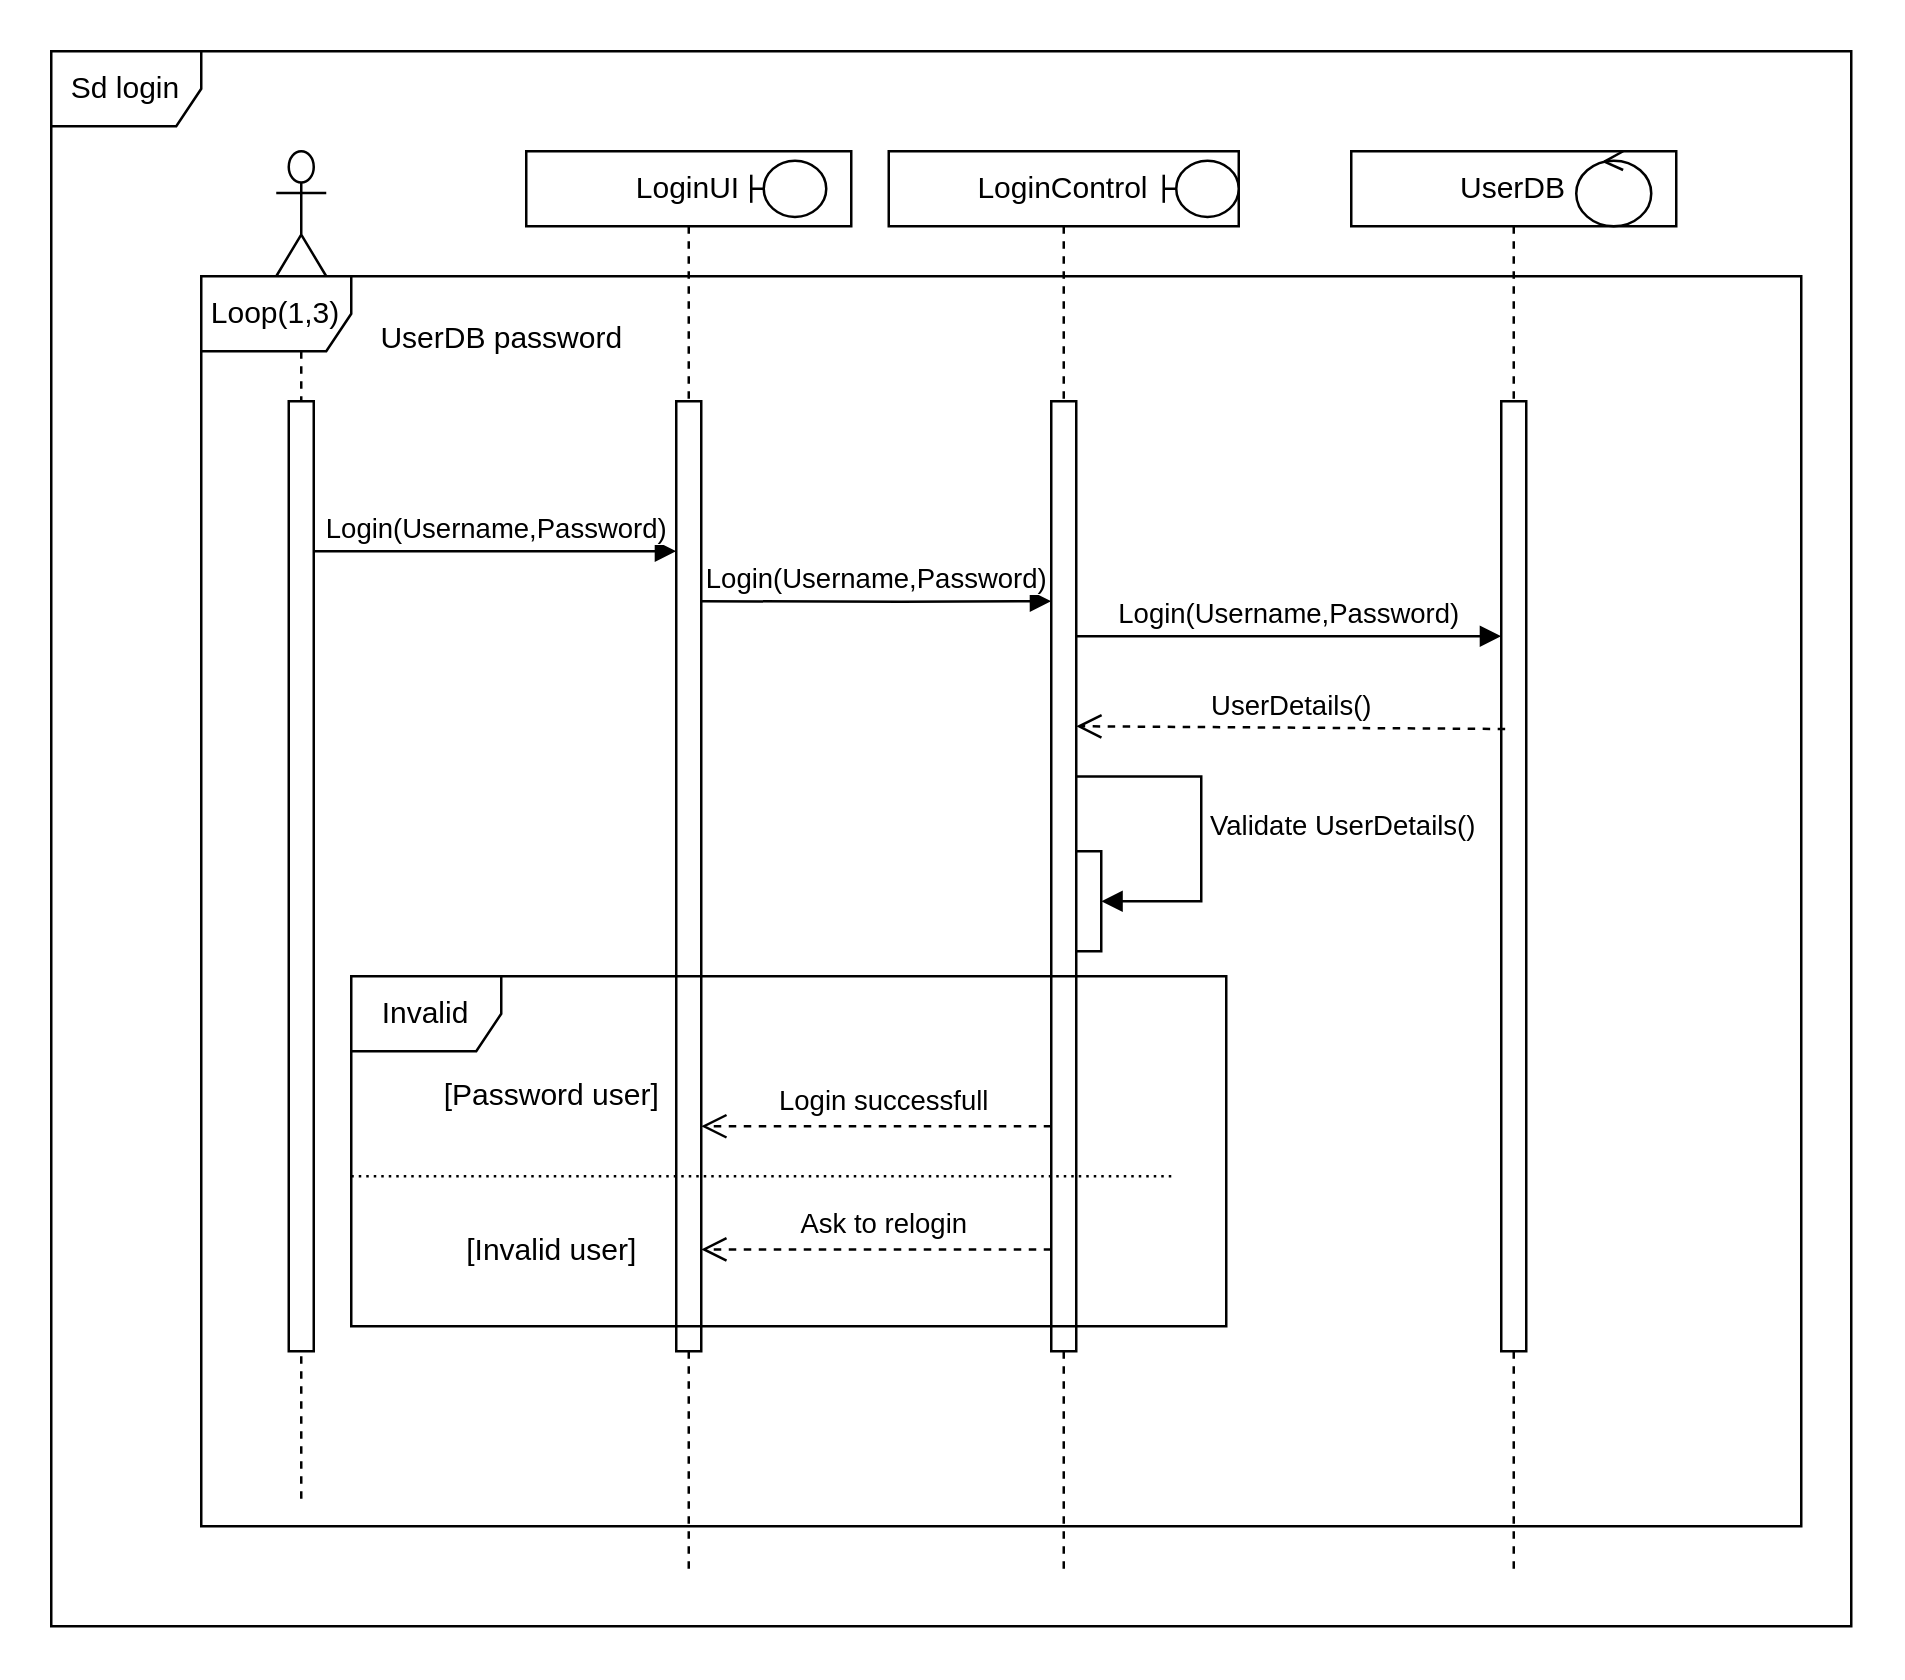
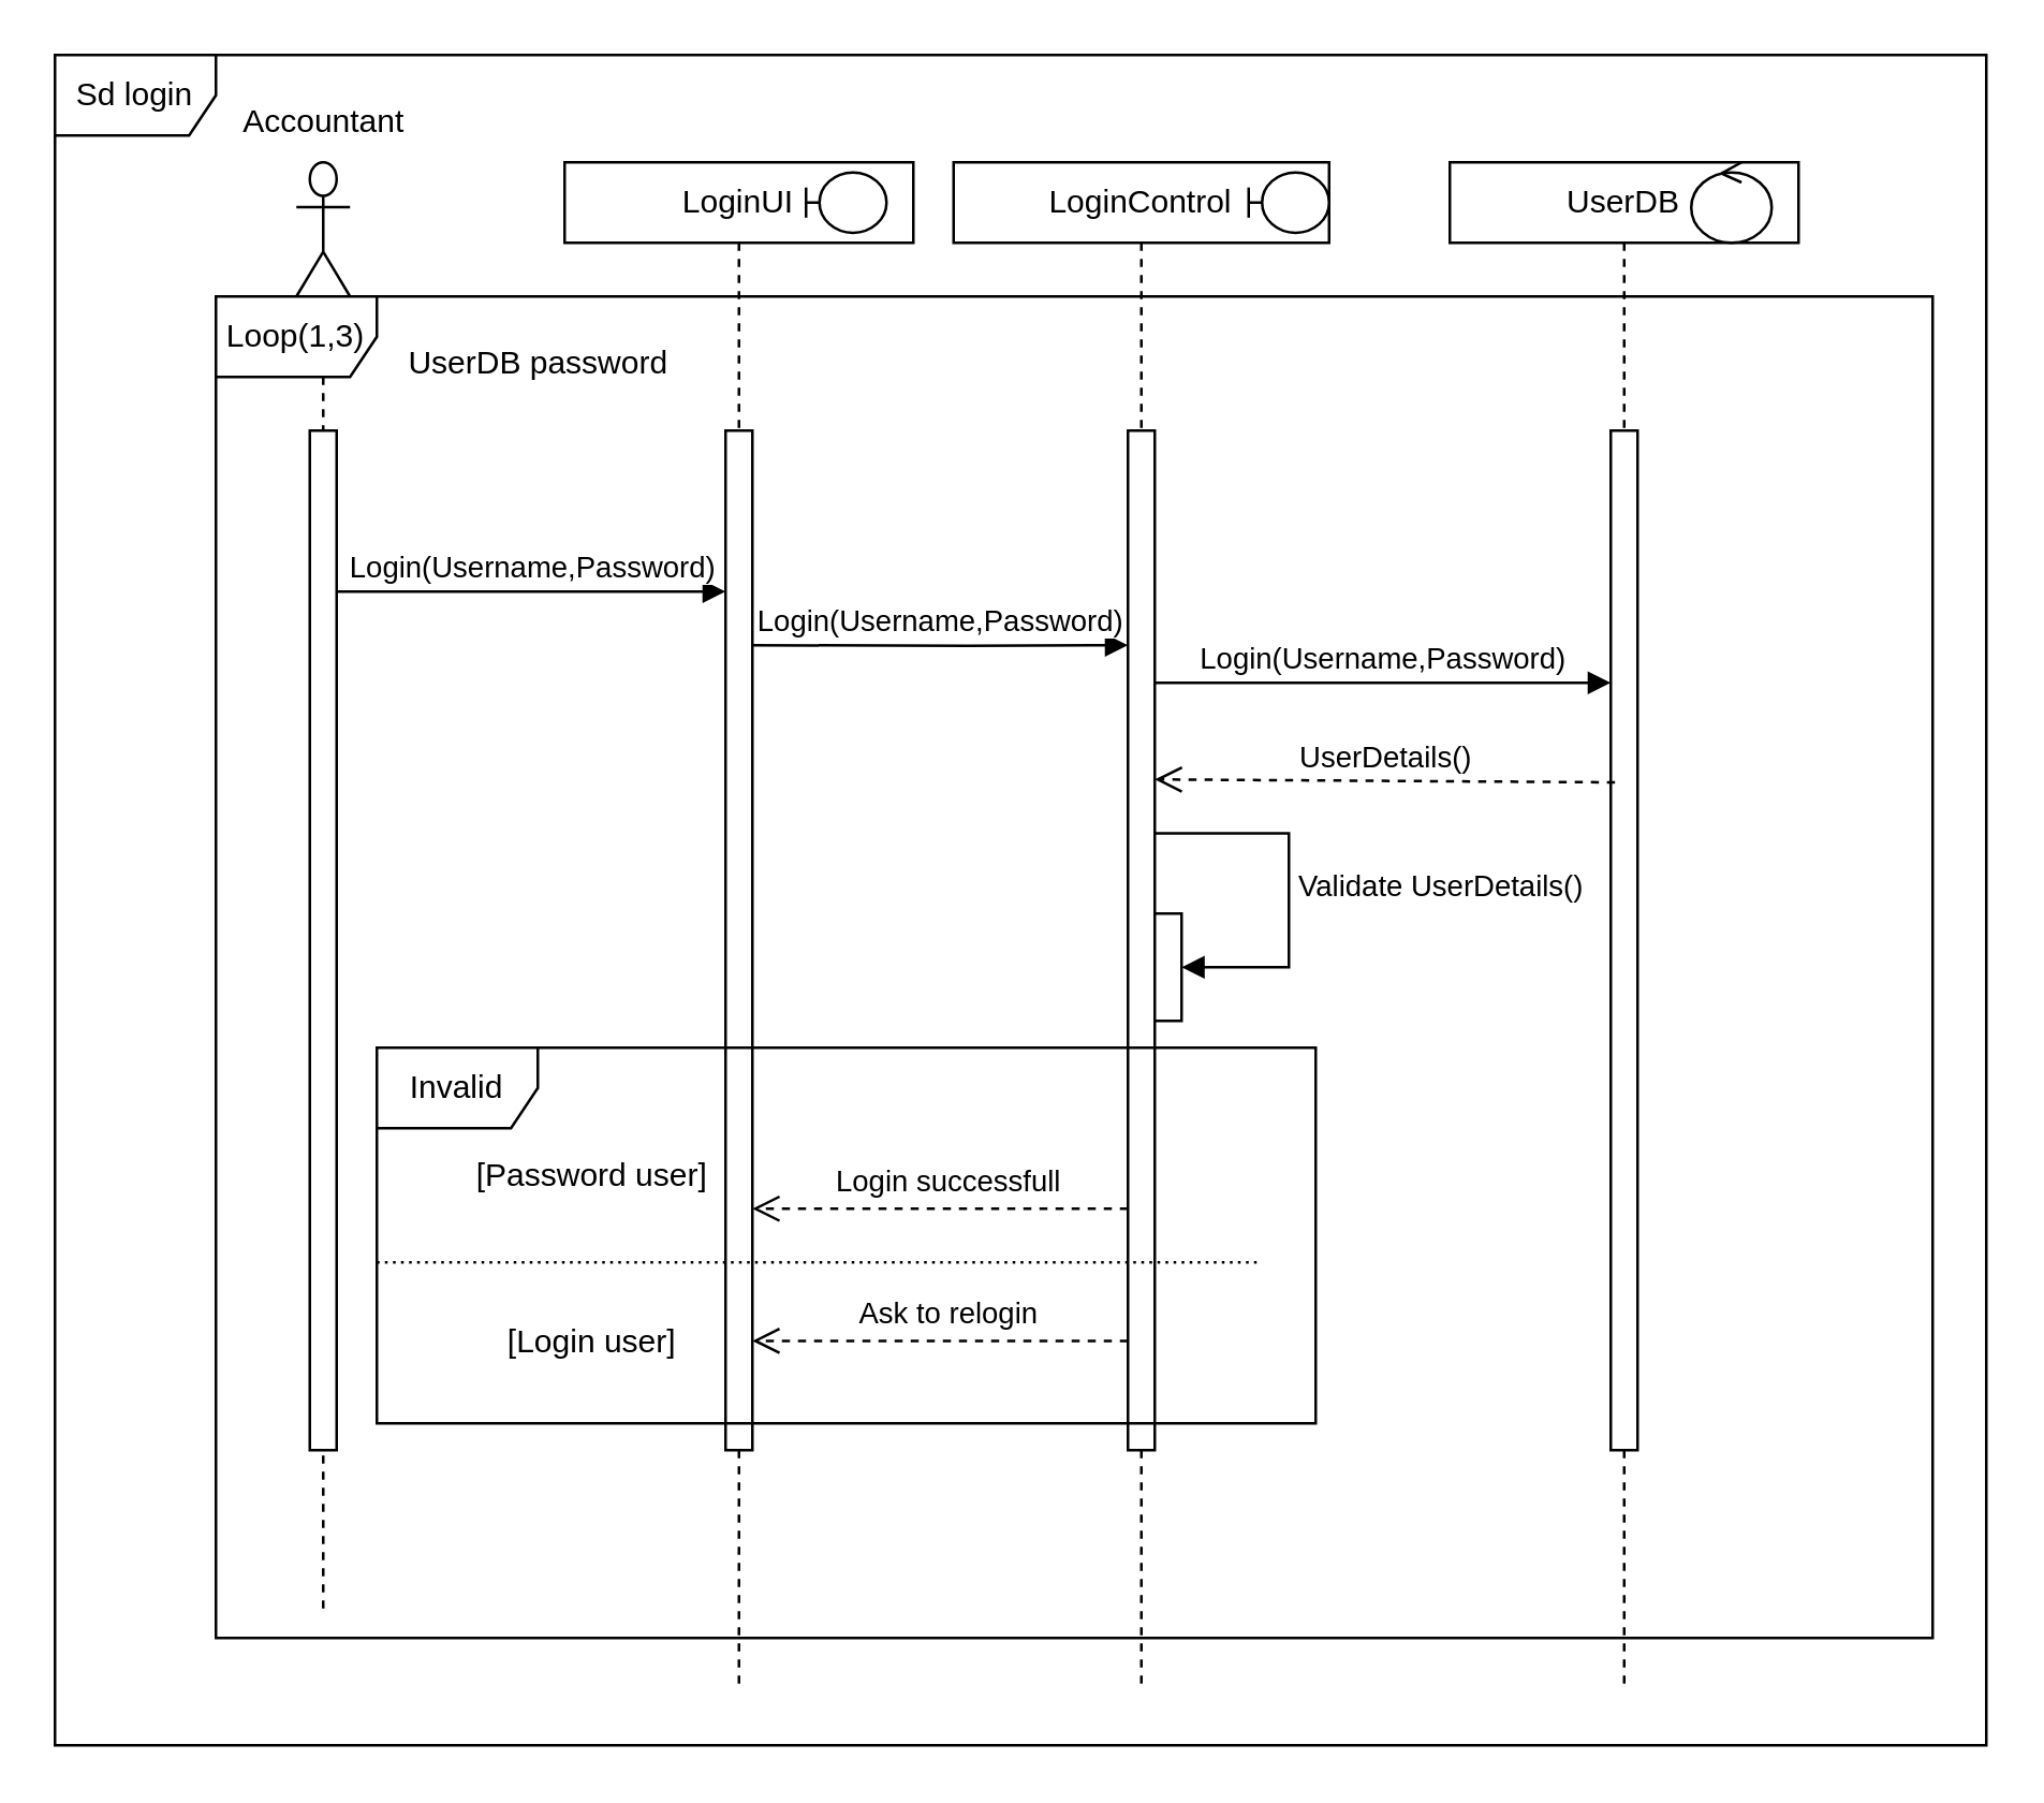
  <mxCell id="0" />
  <mxCell id="1" parent="0" />
  <mxCell id="2" value="Sd login" style="shape=umlFrame;whiteSpace=wrap;html=1;" vertex="1" parent="1"><mxGeometry x="20" y="20" width="720" height="630" as="geometry" /></mxCell>
  <mxCell id="3" value="" style="shape=umlLifeline;participant=umlActor;perimeter=lifelinePerimeter;whiteSpace=wrap;html=1;container=1;collapsible=0;recursiveResize=0;verticalAlign=top;spacingTop=36;outlineConnect=0;size=50;" vertex="1" parent="1"><mxGeometry x="110" y="60" width="20" height="540" as="geometry" /></mxCell>
  <mxCell id="4" value="Loop(1,3)" style="shape=umlFrame;whiteSpace=wrap;html=1;" vertex="1" parent="1"><mxGeometry x="80" y="110" width="640" height="500" as="geometry" /></mxCell>
+ <mxCell id="5" value="&lt;div&gt;Accountant&lt;/div&gt;" style="text;html=1;align=center;verticalAlign=middle;resizable=0;points=[];autosize=1;strokeColor=none;fillColor=none;" vertex="1" parent="1"><mxGeometry x="80" y="30" width="80" height="30" as="geometry" /></mxCell>
  <mxCell id="6" value="LoginUI" style="shape=umlLifeline;perimeter=lifelinePerimeter;whiteSpace=wrap;html=1;container=1;collapsible=0;recursiveResize=0;outlineConnect=0;size=30;" vertex="1" parent="1"><mxGeometry x="210" y="60" width="130" height="570" as="geometry" /></mxCell>
  <mxCell id="7" value="" style="shape=umlBoundary;whiteSpace=wrap;html=1;direction=east;" vertex="1" parent="6"><mxGeometry x="90" y="3.75" width="30" height="22.5" as="geometry" /></mxCell>
  <mxCell id="8" value="" style="html=1;points=[];perimeter=orthogonalPerimeter;" vertex="1" parent="6"><mxGeometry x="60" y="100" width="10" height="380" as="geometry" /></mxCell>
  <mxCell id="9" value="LoginControl" style="shape=umlLifeline;perimeter=lifelinePerimeter;whiteSpace=wrap;html=1;container=1;collapsible=0;recursiveResize=0;outlineConnect=0;size=30;" vertex="1" parent="1"><mxGeometry x="355" y="60" width="140" height="570" as="geometry" /></mxCell>
  <mxCell id="10" value="" style="shape=umlBoundary;whiteSpace=wrap;html=1;direction=east;" vertex="1" parent="9"><mxGeometry x="110" y="3.75" width="30" height="22.5" as="geometry" /></mxCell>
  <mxCell id="11" value="" style="html=1;points=[];perimeter=orthogonalPerimeter;" vertex="1" parent="9"><mxGeometry x="65" y="100" width="10" height="380" as="geometry" /></mxCell>
  <mxCell id="12" value="" style="html=1;points=[];perimeter=orthogonalPerimeter;" vertex="1" parent="9"><mxGeometry x="75" y="280" width="10" height="40" as="geometry" /></mxCell>
  <mxCell id="13" value="Validate UserDetails()" style="edgeStyle=orthogonalEdgeStyle;html=1;align=left;spacingLeft=2;endArrow=block;rounded=0;exitX=1;exitY=0.395;exitDx=0;exitDy=0;exitPerimeter=0;" edge="1" parent="9" source="11"><mxGeometry relative="1" as="geometry"><mxPoint x="-95" y="250" as="sourcePoint" /><Array as="points"><mxPoint x="125" y="250" /><mxPoint x="125" y="300" /><mxPoint x="88" y="300" /></Array><mxPoint x="85" y="300" as="targetPoint" /></mxGeometry></mxCell>
  <mxCell id="14" value="UserDB" style="shape=umlLifeline;perimeter=lifelinePerimeter;whiteSpace=wrap;html=1;container=1;collapsible=0;recursiveResize=0;outlineConnect=0;size=30;" vertex="1" parent="1"><mxGeometry x="540" y="60" width="130" height="570" as="geometry" /></mxCell>
  <mxCell id="15" value="" style="ellipse;shape=umlControl;whiteSpace=wrap;html=1;" vertex="1" parent="14"><mxGeometry x="90" width="30" height="30" as="geometry" /></mxCell>
  <mxCell id="16" value="" style="html=1;points=[];perimeter=orthogonalPerimeter;" vertex="1" parent="14"><mxGeometry x="60" y="100" width="10" height="380" as="geometry" /></mxCell>
  <mxCell id="17" value="UserDB password" style="text;html=1;align=center;verticalAlign=middle;resizable=0;points=[];autosize=1;strokeColor=none;fillColor=none;" vertex="1" parent="1"><mxGeometry x="140" y="120" width="120" height="30" as="geometry" /></mxCell>
  <mxCell id="18" value="Login(Username,Password)" style="html=1;verticalAlign=bottom;endArrow=block;rounded=0;" edge="1" parent="1"><mxGeometry relative="1" as="geometry"><mxPoint x="430" y="254" as="sourcePoint" /><mxPoint x="600" y="254" as="targetPoint" /><Array as="points" /></mxGeometry></mxCell>
  <mxCell id="19" value="" style="html=1;points=[];perimeter=orthogonalPerimeter;" vertex="1" parent="1"><mxGeometry x="115" y="160" width="10" height="380" as="geometry" /></mxCell>
  <mxCell id="20" value="Login(Username,Password)" style="html=1;verticalAlign=bottom;endArrow=block;rounded=0;" edge="1" parent="1"><mxGeometry relative="1" as="geometry"><mxPoint x="280" y="240" as="sourcePoint" /><mxPoint x="420" y="240" as="targetPoint" /><Array as="points"><mxPoint x="360" y="240.16" /></Array></mxGeometry></mxCell>
  <mxCell id="21" value="Login(Username,Password)" style="html=1;verticalAlign=bottom;endArrow=block;rounded=0;" edge="1" parent="1"><mxGeometry relative="1" as="geometry"><mxPoint x="125" y="220" as="sourcePoint" /><mxPoint x="270" y="220" as="targetPoint" /><Array as="points" /></mxGeometry></mxCell>
  <mxCell id="22" value="UserDetails()" style="html=1;verticalAlign=bottom;endArrow=open;dashed=1;endSize=8;rounded=0;exitX=0.157;exitY=0.345;exitDx=0;exitDy=0;exitPerimeter=0;" edge="1" parent="1" source="16"><mxGeometry relative="1" as="geometry"><mxPoint x="600" y="304.29" as="sourcePoint" /><mxPoint x="430" y="290" as="targetPoint" /></mxGeometry></mxCell>
  <mxCell id="23" value="Invalid" style="shape=umlFrame;whiteSpace=wrap;html=1;" vertex="1" parent="1"><mxGeometry x="140" y="390" width="350" height="140" as="geometry" /></mxCell>
  <mxCell id="24" value="&#10;[Password user]&#10;&#10;" style="text;html=1;align=center;verticalAlign=middle;resizable=0;points=[];autosize=1;strokeColor=none;fillColor=none;" vertex="1" parent="1"><mxGeometry x="180" y="415" width="80" height="60" as="geometry" /></mxCell>
  <mxCell id="25" value="Login successfull" style="html=1;verticalAlign=bottom;endArrow=open;dashed=1;endSize=8;rounded=0;" edge="1" parent="1"><mxGeometry x="-0.049" y="-1" relative="1" as="geometry"><mxPoint x="420" y="450" as="sourcePoint" /><mxPoint x="280" y="450" as="targetPoint" /><Array as="points"><mxPoint x="340" y="450" /></Array><mxPoint as="offset" /></mxGeometry></mxCell>
  <mxCell id="26" value="" style="endArrow=none;html=1;rounded=0;dashed=1;dashPattern=1 2;" edge="1" parent="1"><mxGeometry relative="1" as="geometry"><mxPoint x="140" y="470" as="sourcePoint" /><mxPoint x="470" y="470" as="targetPoint" /><Array as="points"><mxPoint x="400" y="470" /></Array></mxGeometry></mxCell>
- <mxCell id="27" value="[Invalid user]" style="text;html=1;align=center;verticalAlign=middle;resizable=0;points=[];autosize=1;strokeColor=none;fillColor=none;" vertex="1" parent="1"><mxGeometry x="175" y="485" width="90" height="30" as="geometry" /></mxCell>
+ <mxCell id="27" value="[Login user]" style="text;html=1;align=center;verticalAlign=middle;resizable=0;points=[];autosize=1;strokeColor=none;fillColor=none;" vertex="1" parent="1"><mxGeometry x="175" y="485" width="90" height="30" as="geometry" /></mxCell>
  <mxCell id="28" value="Ask to relogin" style="html=1;verticalAlign=bottom;endArrow=open;dashed=1;endSize=8;rounded=0;" edge="1" parent="1"><mxGeometry x="-0.049" y="-1" relative="1" as="geometry"><mxPoint x="420" y="499.29" as="sourcePoint" /><mxPoint x="280" y="499.29" as="targetPoint" /><Array as="points" /><mxPoint as="offset" /></mxGeometry></mxCell>
